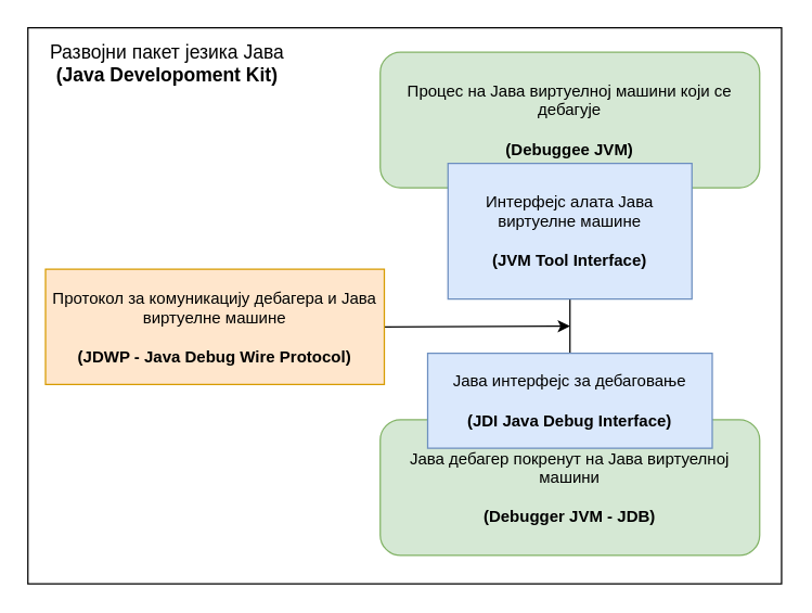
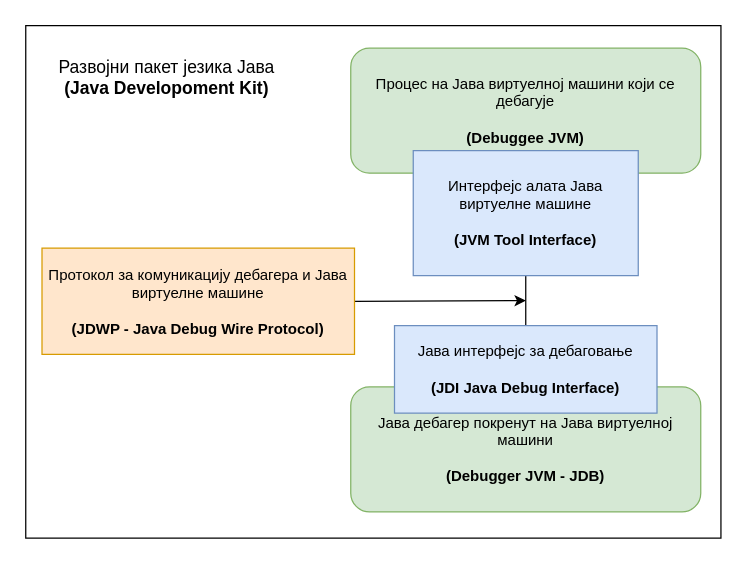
  <mxCell id="0" />
  <mxCell id="1" parent="0" />
  <mxCell id="2" value="" style="rounded=0;whiteSpace=wrap;html=1;" vertex="1" parent="1"><mxGeometry x="20" y="20" width="556.15" height="410" as="geometry" /></mxCell>
  <mxCell id="3" style="edgeStyle=orthogonalEdgeStyle;rounded=0;orthogonalLoop=1;jettySize=auto;html=1;exitX=1;exitY=0.5;exitDx=0;exitDy=0;endArrow=classic;endFill=1;" edge="1" parent="1" source="4"><mxGeometry relative="1" as="geometry"><mxPoint x="420" y="240" as="targetPoint" /></mxGeometry></mxCell>
  <mxCell id="4" value="Протокол за комуникацију дебагера и Јава виртуелне машине&lt;br&gt;&lt;br&gt;&lt;b&gt;(JDWP - Java Debug Wire Protocol)&lt;/b&gt;" style="rounded=0;whiteSpace=wrap;html=1;fillColor=#ffe6cc;strokeColor=#d79b00;" vertex="1" parent="1"><mxGeometry x="33" y="198" width="250" height="85" as="geometry" /></mxCell>
- <mxCell id="5" value="&lt;br style=&quot;font-size: 14px;&quot;&gt;Развојни пакет језика Јава&lt;br style=&quot;font-size: 14px;&quot;&gt;&lt;b style=&quot;font-size: 14px;&quot;&gt;(Java Developoment Kit)&lt;/b&gt;" style="text;html=1;strokeColor=none;fillColor=none;align=center;verticalAlign=middle;whiteSpace=wrap;rounded=0;fontSize=14;" vertex="1" parent="1"><mxGeometry x="23" y="23" width="200" height="30" as="geometry" /></mxCell>
+ <mxCell id="5" value="&lt;br style=&quot;font-size: 14px;&quot;&gt;Развојни пакет језика Јава&lt;br style=&quot;font-size: 14px;&quot;&gt;&lt;b style=&quot;font-size: 14px;&quot;&gt;(Java Developoment Kit)&lt;/b&gt;" style="text;html=1;strokeColor=none;fillColor=none;align=center;verticalAlign=middle;whiteSpace=wrap;rounded=0;fontSize=14;" vertex="1" parent="1"><mxGeometry x="33" y="38" width="200" height="30" as="geometry" /></mxCell>
  <mxCell id="6" style="edgeStyle=orthogonalEdgeStyle;rounded=0;orthogonalLoop=1;jettySize=auto;html=1;exitX=0.5;exitY=0;exitDx=0;exitDy=0;entryX=0.5;entryY=1;entryDx=0;entryDy=0;endArrow=none;endFill=0;" edge="1" parent="1" source="8" target="10"><mxGeometry relative="1" as="geometry" /></mxCell>
  <mxCell id="7" value="Јава дебагер покренут на Јава виртуелној машини&lt;br&gt;&lt;br&gt;&lt;b&gt;(Debugger JVM - JDB)&lt;/b&gt;" style="rounded=1;whiteSpace=wrap;html=1;fillColor=#d5e8d4;strokeColor=#82b366;" vertex="1" parent="1"><mxGeometry x="280" y="309" width="280" height="100" as="geometry" /></mxCell>
  <mxCell id="8" value="Јава интерфејс за дебаговање&lt;br&gt;&lt;br&gt;&lt;b&gt;(JDI Java Debug Interface)&lt;/b&gt;" style="rounded=0;whiteSpace=wrap;html=1;fillColor=#dae8fc;strokeColor=#6c8ebf;" vertex="1" parent="1"><mxGeometry x="315" y="260" width="210" height="70" as="geometry" /></mxCell>
  <mxCell id="9" value="Процес на Јава виртуелној машини који се дебагује&lt;br&gt;&lt;br&gt;&lt;b&gt;(Debuggee JVM)&lt;/b&gt;" style="rounded=1;whiteSpace=wrap;html=1;fillColor=#d5e8d4;strokeColor=#82b366;" vertex="1" parent="1"><mxGeometry x="280" y="38" width="280" height="100" as="geometry" /></mxCell>
  <mxCell id="10" value="Интерфејс алата Јава виртуелне машине&lt;br&gt;&lt;br&gt;&lt;b&gt;(JVM&amp;nbsp;Tool Interface)&lt;/b&gt;" style="rounded=0;whiteSpace=wrap;html=1;fillColor=#dae8fc;strokeColor=#6c8ebf;" vertex="1" parent="1"><mxGeometry x="330" y="120" width="180" height="100" as="geometry" /></mxCell>
